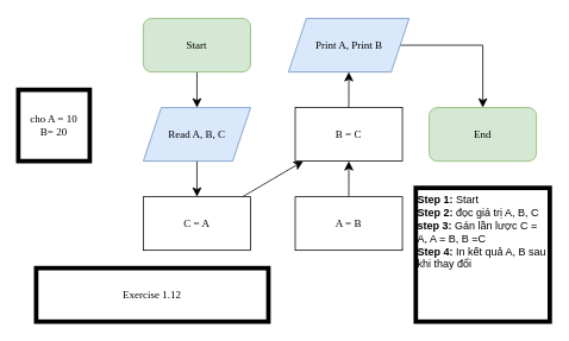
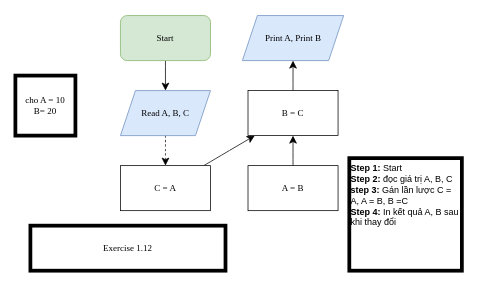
  <mxCell id="0" />
  <mxCell id="1" parent="0" />
  <mxCell id="2" value="" style="edgeStyle=none;curved=1;rounded=0;orthogonalLoop=1;jettySize=auto;html=1;fontSize=12;startSize=8;endSize=8;entryX=0.5;entryY=0;entryDx=0;entryDy=0;fontFamily=Times New Roman;" parent="1" source="3" target="5" edge="1"><mxGeometry relative="1" as="geometry"><mxPoint x="220" y="150" as="targetPoint" /></mxGeometry></mxCell>
  <mxCell id="3" value="Start" style="rounded=1;whiteSpace=wrap;html=1;fillColor=#d5e8d4;strokeColor=#82b366;fontFamily=Times New Roman;" parent="1" vertex="1"><mxGeometry x="160" y="20" width="120" height="60" as="geometry" /></mxCell>
- <mxCell id="4" value="" style="edgeStyle=none;curved=1;rounded=0;orthogonalLoop=1;jettySize=auto;html=1;fontSize=12;startSize=8;endSize=8;fontFamily=Times New Roman;" parent="1" source="5" target="7" edge="1"><mxGeometry relative="1" as="geometry" /></mxCell>
+ <mxCell id="4" value="" style="edgeStyle=none;curved=1;rounded=0;orthogonalLoop=1;jettySize=auto;html=1;fontSize=12;startSize=8;endSize=8;fontFamily=Times New Roman;dashed=1;" parent="1" source="5" target="7" edge="1"><mxGeometry relative="1" as="geometry" /></mxCell>
  <mxCell id="5" value="Read A, B, C" style="shape=parallelogram;perimeter=parallelogramPerimeter;whiteSpace=wrap;html=1;fixedSize=1;fillColor=#dae8fc;strokeColor=#6c8ebf;fontFamily=Times New Roman;" parent="1" vertex="1"><mxGeometry x="160" y="120" width="120" height="60" as="geometry" /></mxCell>
  <mxCell id="6" value="" style="edgeStyle=none;curved=1;rounded=0;orthogonalLoop=1;jettySize=auto;html=1;fontSize=12;startSize=8;endSize=8;fontFamily=Times New Roman;" parent="1" source="7" target="15" edge="1"><mxGeometry relative="1" as="geometry" /></mxCell>
  <mxCell id="7" value="C = A" style="whiteSpace=wrap;html=1;fontFamily=Times New Roman;" parent="1" vertex="1"><mxGeometry x="160" y="220" width="120" height="60" as="geometry" /></mxCell>
  <mxCell id="8" value="" style="edgeStyle=none;curved=1;rounded=0;orthogonalLoop=1;jettySize=auto;html=1;fontSize=12;startSize=8;endSize=8;fontFamily=Times New Roman;" parent="1" target="12" edge="1"><mxGeometry relative="1" as="geometry"><mxPoint x="390" y="120" as="sourcePoint" /></mxGeometry></mxCell>
  <mxCell id="9" value="" style="edgeStyle=none;curved=1;rounded=0;orthogonalLoop=1;jettySize=auto;html=1;fontSize=12;startSize=8;endSize=8;fontFamily=Times New Roman;" parent="1" source="10" target="15" edge="1"><mxGeometry relative="1" as="geometry" /></mxCell>
  <mxCell id="10" value="A = B" style="whiteSpace=wrap;html=1;fontFamily=Times New Roman;" parent="1" vertex="1"><mxGeometry x="330" y="220" width="120" height="60" as="geometry" /></mxCell>
- <mxCell id="11" value="" style="edgeStyle=orthogonalEdgeStyle;rounded=0;orthogonalLoop=1;jettySize=auto;html=1;fontSize=12;startSize=8;endSize=8;exitX=1;exitY=0.5;exitDx=0;exitDy=0;entryX=0.5;entryY=0;entryDx=0;entryDy=0;fontFamily=Times New Roman;" parent="1" source="12" target="14" edge="1"><mxGeometry relative="1" as="geometry"><mxPoint x="490" y="80" as="sourcePoint" /><mxPoint x="510" y="50" as="targetPoint" /></mxGeometry></mxCell>
  <mxCell id="12" value="Print A, Print B" style="shape=parallelogram;perimeter=parallelogramPerimeter;whiteSpace=wrap;html=1;fixedSize=1;fillColor=#dae8fc;strokeColor=#6c8ebf;fontFamily=Times New Roman;" parent="1" vertex="1"><mxGeometry x="322.5" y="20" width="135" height="60" as="geometry" /></mxCell>
  <mxCell id="13" value="cho A = 10&lt;div&gt;B= 20&lt;/div&gt;" style="whiteSpace=wrap;html=1;aspect=fixed;strokeWidth=5;fontFamily=Times New Roman;" parent="1" vertex="1"><mxGeometry x="20" y="100" width="80" height="80" as="geometry" /></mxCell>
- <mxCell id="14" value="End" style="rounded=1;whiteSpace=wrap;html=1;fillColor=#d5e8d4;strokeColor=#82b366;fontFamily=Times New Roman;" parent="1" vertex="1"><mxGeometry x="480" y="120" width="120" height="60" as="geometry" /></mxCell>
  <mxCell id="15" value="B = C" style="whiteSpace=wrap;html=1;fontFamily=Times New Roman;" parent="1" vertex="1"><mxGeometry x="330" y="120" width="120" height="60" as="geometry" /></mxCell>
  <mxCell id="16" value="Exercise 1.12" style="rounded=0;whiteSpace=wrap;html=1;strokeWidth=5;fontFamily=Times New Roman;" parent="1" vertex="1"><mxGeometry x="40" y="300" width="260" height="60" as="geometry" /></mxCell>
  <mxCell id="17" value="&lt;b&gt;Step 1:&lt;/b&gt; Start&lt;div&gt;&lt;b&gt;Step 2:&lt;/b&gt; đọc giá trị A, B, C&amp;nbsp;&lt;/div&gt;&lt;div&gt;&lt;b&gt;step 3:&lt;/b&gt; Gán lần lược C = A, A = B, B =C&lt;/div&gt;&lt;div&gt;&lt;b&gt;Step 4:&lt;/b&gt; In kết quả A, B sau khi thay đổi&lt;/div&gt;" style="whiteSpace=wrap;html=1;verticalAlign=top;align=left;strokeWidth=5;" vertex="1" parent="1"><mxGeometry x="465" y="210" width="150" height="150" as="geometry" /></mxCell>
